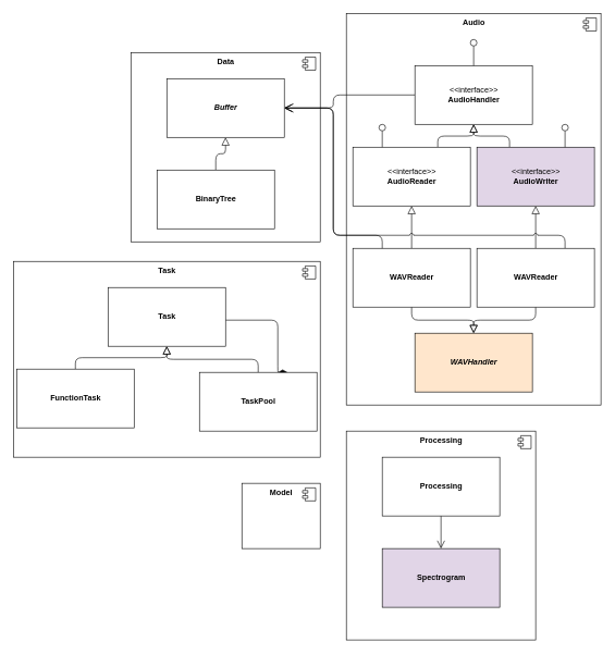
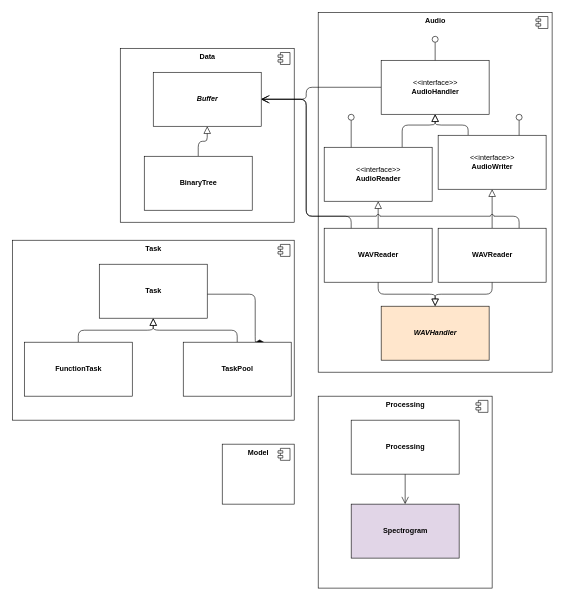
  <mxCell id="0" />
  <mxCell id="1" parent="0" />
  <mxCell id="2" value="&lt;b&gt;Audio&lt;/b&gt;" style="html=1;dropTarget=0;verticalAlign=top;" vertex="1" parent="1"><mxGeometry x="530" y="20" width="390" height="600" as="geometry" /></mxCell>
  <mxCell id="3" value="" style="shape=module;jettyWidth=8;jettyHeight=4;" vertex="1" parent="2"><mxGeometry x="1" width="20" height="20" relative="1" as="geometry"><mxPoint x="-27" y="7" as="offset" /></mxGeometry></mxCell>
  <mxCell id="4" value="&lt;b&gt;Task&lt;/b&gt;" style="html=1;dropTarget=0;verticalAlign=top;" vertex="1" parent="1"><mxGeometry x="20" y="400" width="470" height="300" as="geometry" /></mxCell>
  <mxCell id="5" value="" style="shape=module;jettyWidth=8;jettyHeight=4;" vertex="1" parent="4"><mxGeometry x="1" width="20" height="20" relative="1" as="geometry"><mxPoint x="-27" y="7" as="offset" /></mxGeometry></mxCell>
  <mxCell id="6" value="&lt;b&gt;Processing&lt;/b&gt;" style="html=1;dropTarget=0;verticalAlign=top;" vertex="1" parent="1"><mxGeometry x="530" y="660" width="290" height="320" as="geometry" /></mxCell>
  <mxCell id="7" value="" style="shape=module;jettyWidth=8;jettyHeight=4;" vertex="1" parent="6"><mxGeometry x="1" width="20" height="20" relative="1" as="geometry"><mxPoint x="-27" y="7" as="offset" /></mxGeometry></mxCell>
  <mxCell id="8" value="&lt;b&gt;Model&lt;/b&gt;" style="html=1;dropTarget=0;verticalAlign=top;" vertex="1" parent="1"><mxGeometry x="370" y="740" width="120" height="100" as="geometry" /></mxCell>
  <mxCell id="9" value="" style="shape=module;jettyWidth=8;jettyHeight=4;" vertex="1" parent="8"><mxGeometry x="1" width="20" height="20" relative="1" as="geometry"><mxPoint x="-27" y="7" as="offset" /></mxGeometry></mxCell>
  <mxCell id="10" value="&lt;b&gt;Data&lt;/b&gt;" style="html=1;dropTarget=0;verticalAlign=top;" vertex="1" parent="1"><mxGeometry x="200" y="80" width="290" height="290" as="geometry" /></mxCell>
  <mxCell id="11" value="" style="shape=module;jettyWidth=8;jettyHeight=4;" vertex="1" parent="10"><mxGeometry x="1" width="20" height="20" relative="1" as="geometry"><mxPoint x="-27" y="7" as="offset" /></mxGeometry></mxCell>
  <mxCell id="12" style="edgeStyle=orthogonalEdgeStyle;jumpStyle=arc;html=1;entryX=1;entryY=0.5;entryDx=0;entryDy=0;endArrow=open;endFill=0;endSize=10;" edge="1" parent="1" source="13" target="33"><mxGeometry relative="1" as="geometry"><Array as="points"><mxPoint x="510" y="145" /><mxPoint x="510" y="165" /></Array></mxGeometry></mxCell>
  <mxCell id="13" value="&amp;lt;&amp;lt;interface&amp;gt;&amp;gt;&lt;br&gt;&lt;b&gt;AudioHandler&lt;/b&gt;&lt;span style=&quot;color: rgba(0, 0, 0, 0); font-family: monospace; font-size: 0px; text-align: start;&quot;&gt;%3CmxGraphModel%3E%3Croot%3E%3CmxCell%20id%3D%220%22%2F%3E%3CmxCell%20id%3D%221%22%20parent%3D%220%22%2F%3E%3CmxCell%20id%3D%222%22%20value%3D%22AudioHandler%22%20style%3D%22html%3D1%3BdropTarget%3D0%3B%22%20vertex%3D%221%22%20parent%3D%221%22%3E%3CmxGeometry%20x%3D%22380%22%20y%3D%22240%22%20width%3D%22180%22%20height%3D%2290%22%20as%3D%22geometry%22%2F%3E%3C%2FmxCell%3E%3CmxCell%20id%3D%223%22%20value%3D%22%22%20style%3D%22shape%3Dmodule%3BjettyWidth%3D8%3BjettyHeight%3D4%3B%22%20vertex%3D%221%22%20parent%3D%222%22%3E%3CmxGeometry%20x%3D%221%22%20width%3D%2220%22%20height%3D%2220%22%20relative%3D%221%22%20as%3D%22geometry%22%3E%3CmxPoint%20x%3D%22-27%22%20y%3D%227%22%20as%3D%22offset%22%2F%3E%3C%2FmxGeometry%3E%3C%2FmxCell%3E%3C%2Froot%3E%3C%2FmxGraphModel%3E&lt;/span&gt;" style="html=1;dropTarget=0;" vertex="1" parent="1"><mxGeometry x="635" y="100" width="180" height="90" as="geometry" /></mxCell>
  <mxCell id="14" style="edgeStyle=orthogonalEdgeStyle;html=1;entryX=0.5;entryY=1;entryDx=0;entryDy=0;endArrow=block;endFill=0;endSize=10;" edge="1" parent="1" source="15" target="13"><mxGeometry relative="1" as="geometry"><Array as="points"><mxPoint x="670" y="208" /><mxPoint x="725" y="208" /></Array></mxGeometry></mxCell>
- <mxCell id="15" value="&amp;lt;&amp;lt;interface&amp;gt;&amp;gt;&lt;br&gt;&lt;b&gt;AudioReader&lt;/b&gt;" style="html=1;dropTarget=0;" vertex="1" parent="1"><mxGeometry x="540" y="225" width="180" height="90" as="geometry" /></mxCell>
+ <mxCell id="15" value="&amp;lt;&amp;lt;interface&amp;gt;&amp;gt;&lt;br&gt;&lt;b&gt;AudioReader&lt;/b&gt;" style="html=1;dropTarget=0;" vertex="1" parent="1"><mxGeometry x="540" y="245" width="180" height="90" as="geometry" /></mxCell>
  <mxCell id="16" style="edgeStyle=orthogonalEdgeStyle;html=1;entryX=0.5;entryY=1;entryDx=0;entryDy=0;endArrow=block;endFill=0;endSize=10;" edge="1" parent="1" source="17" target="13"><mxGeometry relative="1" as="geometry"><Array as="points"><mxPoint x="780" y="208" /><mxPoint x="725" y="208" /></Array></mxGeometry></mxCell>
- <mxCell id="17" value="&amp;lt;&amp;lt;interface&amp;gt;&amp;gt;&lt;br&gt;&lt;b&gt;AudioWriter&lt;/b&gt;" style="html=1;dropTarget=0;fillColor=#e1d5e7;" vertex="1" parent="1"><mxGeometry x="730" y="225" width="180" height="90" as="geometry" /></mxCell>
+ <mxCell id="17" value="&amp;lt;&amp;lt;interface&amp;gt;&amp;gt;&lt;br&gt;&lt;b&gt;AudioWriter&lt;/b&gt;" style="html=1;dropTarget=0;" vertex="1" parent="1"><mxGeometry x="730" y="225" width="180" height="90" as="geometry" /></mxCell>
  <mxCell id="18" style="edgeStyle=orthogonalEdgeStyle;html=1;entryX=0.5;entryY=1;entryDx=0;entryDy=0;endArrow=block;endFill=0;endSize=10;" edge="1" parent="1" source="20" target="15"><mxGeometry relative="1" as="geometry" /></mxCell>
  <mxCell id="19" style="edgeStyle=orthogonalEdgeStyle;html=1;exitX=0.5;exitY=1;exitDx=0;exitDy=0;entryX=0.5;entryY=0;entryDx=0;entryDy=0;endArrow=block;endFill=0;endSize=10;" edge="1" parent="1" source="20" target="26"><mxGeometry relative="1" as="geometry" /></mxCell>
  <mxCell id="20" value="&lt;b&gt;WAVReader&lt;/b&gt;" style="html=1;dropTarget=0;" vertex="1" parent="1"><mxGeometry x="540" y="380" width="180" height="90" as="geometry" /></mxCell>
  <mxCell id="21" style="edgeStyle=orthogonalEdgeStyle;html=1;exitX=0.5;exitY=1;exitDx=0;exitDy=0;entryX=0.5;entryY=0;entryDx=0;entryDy=0;endArrow=block;endFill=0;endSize=10;" edge="1" parent="1" source="24" target="26"><mxGeometry relative="1" as="geometry" /></mxCell>
  <mxCell id="22" style="edgeStyle=orthogonalEdgeStyle;html=1;exitX=0.5;exitY=0;exitDx=0;exitDy=0;entryX=0.5;entryY=1;entryDx=0;entryDy=0;endArrow=block;endFill=0;endSize=10;" edge="1" parent="1" source="24" target="17"><mxGeometry relative="1" as="geometry" /></mxCell>
  <mxCell id="23" style="edgeStyle=orthogonalEdgeStyle;html=1;exitX=0.75;exitY=0;exitDx=0;exitDy=0;entryX=1;entryY=0.5;entryDx=0;entryDy=0;endArrow=open;endFill=0;jumpStyle=arc;endSize=12;" edge="1" parent="1" source="24" target="33"><mxGeometry relative="1" as="geometry"><Array as="points"><mxPoint x="865" y="360" /><mxPoint x="510" y="360" /><mxPoint x="510" y="165" /></Array></mxGeometry></mxCell>
  <mxCell id="24" value="&lt;b&gt;WAVReader&lt;/b&gt;" style="html=1;dropTarget=0;" vertex="1" parent="1"><mxGeometry x="730" y="380" width="180" height="90" as="geometry" /></mxCell>
  <mxCell id="25" style="edgeStyle=orthogonalEdgeStyle;html=1;entryX=1;entryY=0.5;entryDx=0;entryDy=0;endArrow=open;endFill=0;exitX=0.25;exitY=0;exitDx=0;exitDy=0;endSize=10;" edge="1" parent="1" source="20" target="33"><mxGeometry relative="1" as="geometry"><mxPoint x="585" y="370" as="sourcePoint" /><Array as="points"><mxPoint x="585" y="360" /><mxPoint x="510" y="360" /><mxPoint x="510" y="165" /></Array></mxGeometry></mxCell>
  <mxCell id="26" value="&lt;b&gt;&lt;i&gt;WAVHandler&lt;/i&gt;&lt;/b&gt;" style="html=1;dropTarget=0;fillColor=#ffe6cc;" vertex="1" parent="1"><mxGeometry x="635" y="510" width="180" height="90" as="geometry" /></mxCell>
  <mxCell id="27" value="" style="rounded=0;orthogonalLoop=1;jettySize=auto;html=1;endArrow=none;endFill=0;sketch=0;sourcePerimeterSpacing=0;targetPerimeterSpacing=0;exitX=0.5;exitY=0;exitDx=0;exitDy=0;" edge="1" target="28" parent="1" source="13"><mxGeometry relative="1" as="geometry"><mxPoint x="720" y="55" as="sourcePoint" /></mxGeometry></mxCell>
  <mxCell id="28" value="" style="ellipse;whiteSpace=wrap;html=1;align=center;aspect=fixed;resizable=0;points=[];outlineConnect=0;sketch=0;" vertex="1" parent="1"><mxGeometry x="720" y="60" width="10" height="10" as="geometry" /></mxCell>
  <mxCell id="29" value="" style="rounded=0;orthogonalLoop=1;jettySize=auto;html=1;endArrow=none;endFill=0;sketch=0;sourcePerimeterSpacing=0;targetPerimeterSpacing=0;exitX=0.25;exitY=0;exitDx=0;exitDy=0;" edge="1" target="30" parent="1" source="15"><mxGeometry relative="1" as="geometry"><mxPoint x="590" y="205" as="sourcePoint" /></mxGeometry></mxCell>
  <mxCell id="30" value="" style="ellipse;whiteSpace=wrap;html=1;align=center;aspect=fixed;resizable=0;points=[];outlineConnect=0;sketch=0;" vertex="1" parent="1"><mxGeometry x="580" y="190" width="10" height="10" as="geometry" /></mxCell>
  <mxCell id="31" value="" style="rounded=0;orthogonalLoop=1;jettySize=auto;html=1;endArrow=none;endFill=0;sketch=0;sourcePerimeterSpacing=0;targetPerimeterSpacing=0;exitX=0.75;exitY=0;exitDx=0;exitDy=0;" edge="1" target="32" parent="1" source="17"><mxGeometry relative="1" as="geometry"><mxPoint x="870" y="195" as="sourcePoint" /></mxGeometry></mxCell>
  <mxCell id="32" value="" style="ellipse;whiteSpace=wrap;html=1;align=center;aspect=fixed;resizable=0;points=[];outlineConnect=0;sketch=0;" vertex="1" parent="1"><mxGeometry x="860" y="190" width="10" height="10" as="geometry" /></mxCell>
  <mxCell id="33" value="&lt;i&gt;&lt;b&gt;Buffer&lt;/b&gt;&lt;span style=&quot;color: rgba(0, 0, 0, 0); font-family: monospace; font-size: 0px; text-align: start;&quot;&gt;%3CmxGraphModel%3E%3Croot%3E%3CmxCell%20id%3D%220%22%2F%3E%3CmxCell%20id%3D%221%22%20parent%3D%220%22%2F%3E%3CmxCell%20id%3D%222%22%20value%3D%22AudioHandler%22%20style%3D%22html%3D1%3BdropTarget%3D0%3B%22%20vertex%3D%221%22%20parent%3D%221%22%3E%3CmxGeometry%20x%3D%22380%22%20y%3D%22240%22%20width%3D%22180%22%20height%3D%2290%22%20as%3D%22geometry%22%2F%3E%3C%2FmxCell%3E%3CmxCell%20id%3D%223%22%20value%3D%22%22%20style%3D%22shape%3Dmodule%3BjettyWidth%3D8%3BjettyHeight%3D4%3B%22%20vertex%3D%221%22%20parent%3D%222%22%3E%3CmxGeometry%20x%3D%221%22%20width%3D%2220%22%20height%3D%2220%22%20relative%3D%221%22%20as%3D%22geometry%22%3E%3CmxPoint%20x%3D%22-27%22%20y%3D%227%22%20as%3D%22offset%22%2F%3E%3C%2FmxGeometry%3E%3C%2FmxCell%3E%3C%2Froot%3E%3C%2FmxGraphModel%3E&lt;/span&gt;&lt;/i&gt;" style="html=1;dropTarget=0;" vertex="1" parent="1"><mxGeometry x="255" y="120" width="180" height="90" as="geometry" /></mxCell>
  <mxCell id="34" style="edgeStyle=orthogonalEdgeStyle;html=1;entryX=0.5;entryY=1;entryDx=0;entryDy=0;endArrow=block;endFill=0;endSize=10;" edge="1" parent="1" source="35" target="33"><mxGeometry relative="1" as="geometry" /></mxCell>
  <mxCell id="35" value="BinaryTree" style="html=1;dropTarget=0;fontStyle=1" vertex="1" parent="1"><mxGeometry x="240" y="260" width="180" height="90" as="geometry" /></mxCell>
  <mxCell id="36" style="edgeStyle=orthogonalEdgeStyle;jumpStyle=arc;html=1;entryX=0.5;entryY=0;entryDx=0;entryDy=0;endArrow=open;endFill=0;endSize=10;" edge="1" parent="1" source="37" target="38"><mxGeometry relative="1" as="geometry" /></mxCell>
  <mxCell id="37" value="&lt;b&gt;Processing&lt;/b&gt;" style="html=1;dropTarget=0;" vertex="1" parent="1"><mxGeometry x="585" y="700" width="180" height="90" as="geometry" /></mxCell>
  <mxCell id="38" value="&lt;b&gt;Spectrogram&lt;/b&gt;" style="html=1;dropTarget=0;fillColor=#e1d5e7;" vertex="1" parent="1"><mxGeometry x="585" y="840" width="180" height="90" as="geometry" /></mxCell>
  <mxCell id="39" style="edgeStyle=orthogonalEdgeStyle;jumpStyle=arc;html=1;entryX=0.5;entryY=1;entryDx=0;entryDy=0;endArrow=block;endFill=0;endSize=10;" edge="1" parent="1" source="40" target="42"><mxGeometry relative="1" as="geometry" /></mxCell>
- <mxCell id="40" value="&lt;b&gt;FunctionTask&lt;/b&gt;" style="html=1;dropTarget=0;" vertex="1" parent="1"><mxGeometry x="25" y="565" width="180" height="90" as="geometry" /></mxCell>
+ <mxCell id="40" value="&lt;b&gt;FunctionTask&lt;/b&gt;" style="html=1;dropTarget=0;" vertex="1" parent="1"><mxGeometry x="40" y="570" width="180" height="90" as="geometry" /></mxCell>
  <mxCell id="41" style="edgeStyle=orthogonalEdgeStyle;jumpStyle=arc;html=1;entryX=0.75;entryY=0;entryDx=0;entryDy=0;endArrow=diamondThin;endFill=1;startSize=6;endSize=12;" edge="1" parent="1" source="42" target="44"><mxGeometry relative="1" as="geometry"><Array as="points"><mxPoint x="425" y="490" /></Array></mxGeometry></mxCell>
  <mxCell id="42" value="&lt;b&gt;Task&lt;/b&gt;" style="html=1;dropTarget=0;" vertex="1" parent="1"><mxGeometry x="165" y="440" width="180" height="90" as="geometry" /></mxCell>
  <mxCell id="43" style="edgeStyle=orthogonalEdgeStyle;jumpStyle=arc;html=1;endArrow=block;endFill=0;endSize=10;" edge="1" parent="1" source="44" target="42"><mxGeometry relative="1" as="geometry" /></mxCell>
  <mxCell id="44" value="&lt;b&gt;TaskPool&lt;/b&gt;" style="html=1;dropTarget=0;" vertex="1" parent="1"><mxGeometry x="305" y="570" width="180" height="90" as="geometry" /></mxCell>
